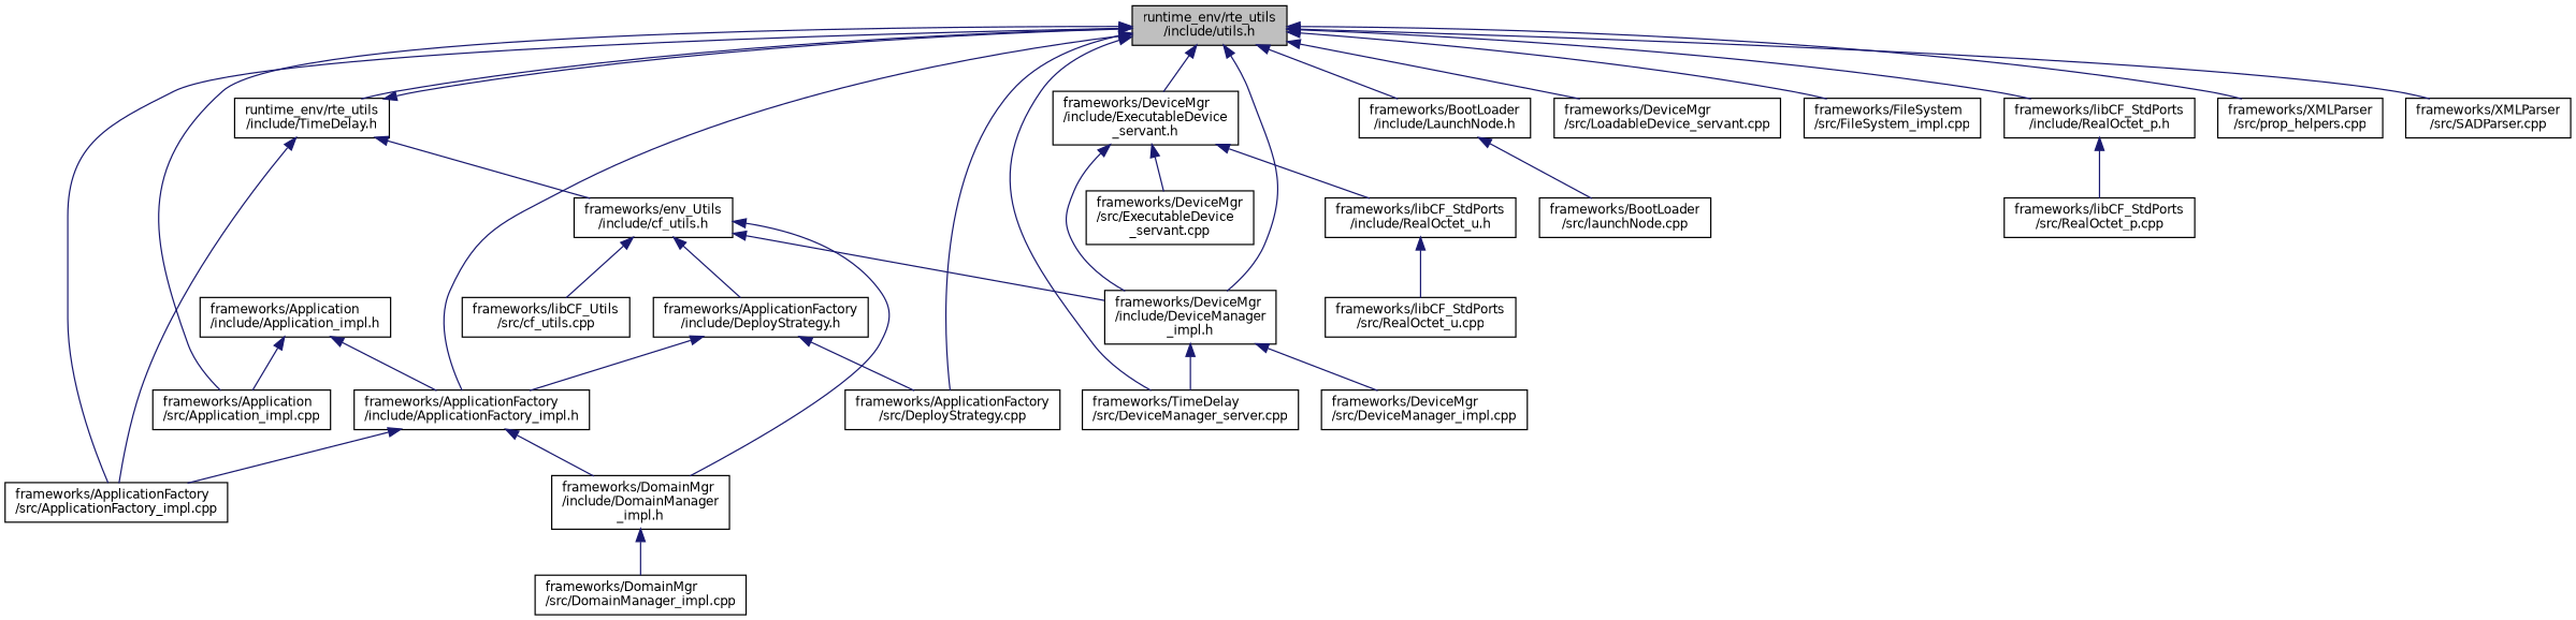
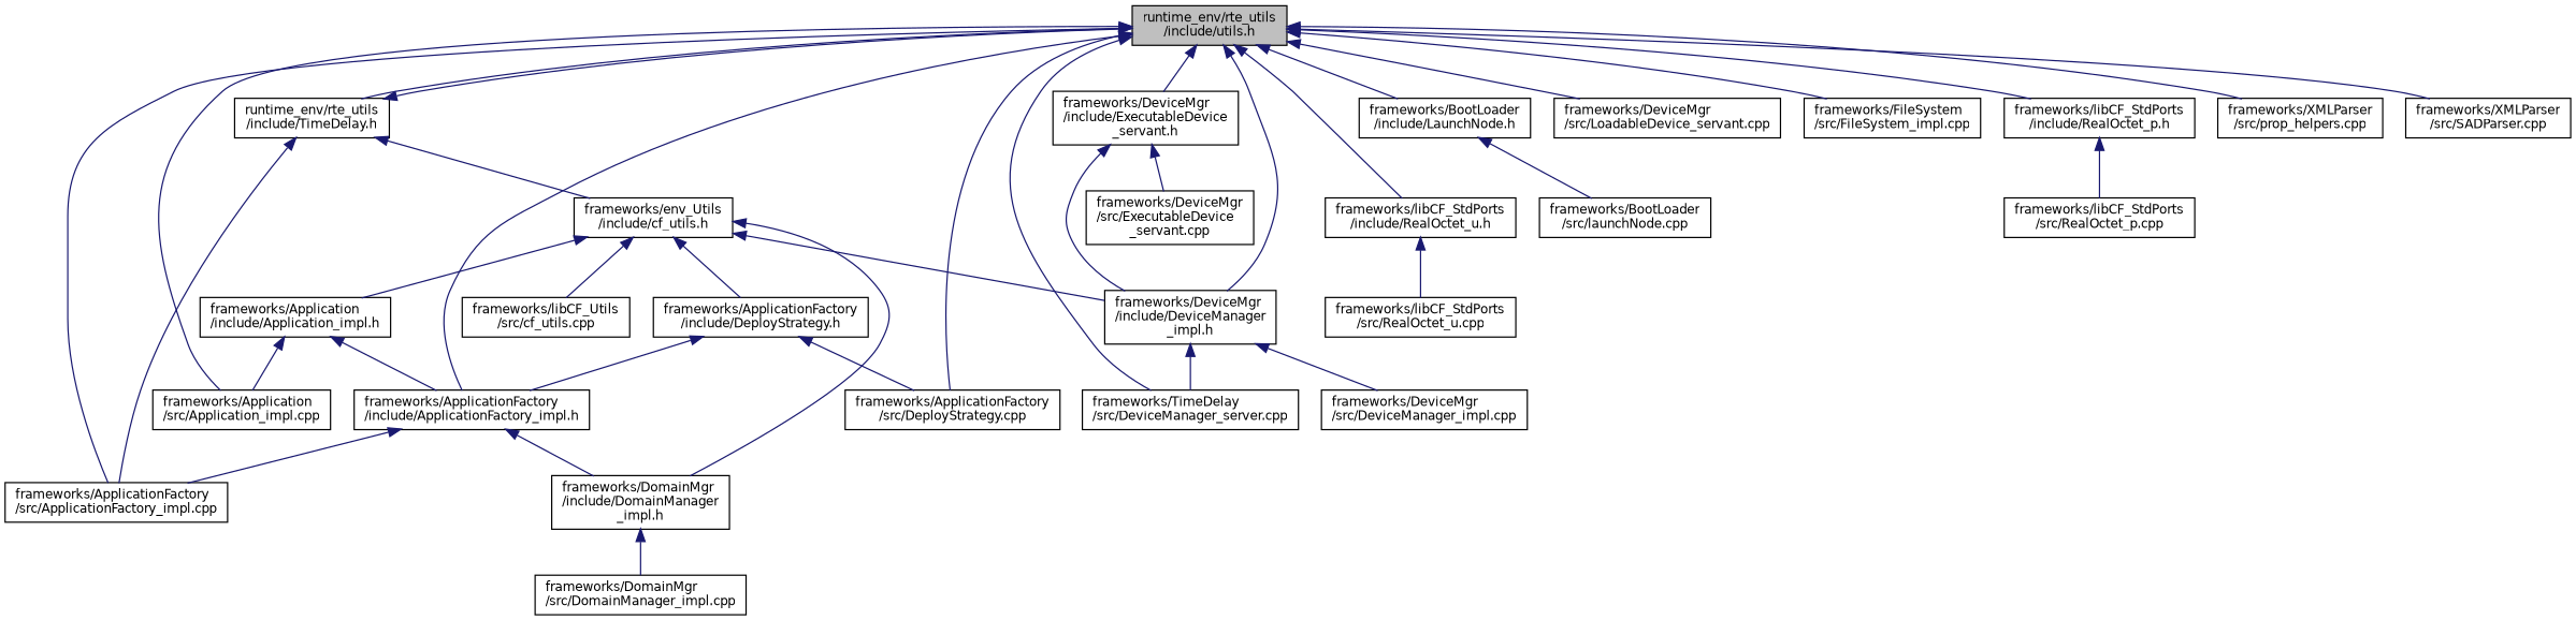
  digraph {
    node [color=black fillcolor=white fontname=Helvetica fontsize=10 shape=record style=filled]
    edge [color=midnightblue dir=back fontname=Helvetica fontsize=10 labelfontname=Helvetica labelfontsize=10 style=solid]
    n1 [fillcolor=grey75 fontcolor=black height=0.2 label="runtime_env/rte_utils\l/include/utils.h" width=0.4]
    n2 [height=0.2 label="frameworks/Application\l/src/Application_impl.cpp" width=0.4]
    n3 [height=0.2 label="frameworks/ApplicationFactory\l/include/ApplicationFactory_impl.h" width=0.4]
    n4 [height=0.2 label="frameworks/ApplicationFactory\l/src/ApplicationFactory_impl.cpp" width=0.4]
    n5 [height=0.2 label="frameworks/ApplicationFactory\l/src/DeployStrategy.cpp" width=0.4]
    n6 [height=0.2 label="frameworks/BootLoader\l/include/LaunchNode.h" width=0.4]
    n7 [height=0.2 label="frameworks/DeviceMgr\l/include/DeviceManager\l_impl.h" width=0.4]
    n8 [height=0.2 label="frameworks/TimeDelay\l/src/DeviceManager_server.cpp" width=0.4]
    n9 [height=0.2 label="frameworks/DeviceMgr\l/include/ExecutableDevice\l_servant.h" width=0.4]
    n10 [height=0.2 label="frameworks/DeviceMgr\l/src/LoadableDevice_servant.cpp" width=0.4]
    n11 [height=0.2 label="frameworks/FileSystem\l/src/FileSystem_impl.cpp" width=0.4]
    n12 [height=0.2 label="frameworks/libCF_StdPorts\l/include/RealOctet_p.h" width=0.4]
    n13 [height=0.2 label="frameworks/libCF_StdPorts\l/include/RealOctet_u.h" width=0.4]
    n14 [height=0.2 label="frameworks/XMLParser\l/src/prop_helpers.cpp" width=0.4]
    n15 [height=0.2 label="frameworks/XMLParser\l/src/SADParser.cpp" width=0.4]
    n16 [height=0.2 label="runtime_env/rte_utils\l/include/TimeDelay.h" width=0.4]
    n17 [height=0.2 label="frameworks/DomainMgr\l/include/DomainManager\l_impl.h" width=0.4]
    n18 [height=0.2 label="frameworks/BootLoader\l/src/launchNode.cpp" width=0.4]
    n19 [height=0.2 label="frameworks/DeviceMgr\l/src/DeviceManager_impl.cpp" width=0.4]
    n20 [height=0.2 label="frameworks/DeviceMgr\l/src/ExecutableDevice\l_servant.cpp" width=0.4]
    n21 [height=0.2 label="frameworks/libCF_StdPorts\l/src/RealOctet_p.cpp" width=0.4]
    n22 [height=0.2 label="frameworks/libCF_StdPorts\l/src/RealOctet_u.cpp" width=0.4]
    n23 [height=0.2 label="frameworks/env_Utils\l/include/cf_utils.h" width=0.4]
    n24 [height=0.2 label="frameworks/DomainMgr\l/src/DomainManager_impl.cpp" width=0.4]
    n25 [height=0.2 label="frameworks/Application\l/include/Application_impl.h" width=0.4]
    n26 [height=0.2 label="frameworks/ApplicationFactory\l/include/DeployStrategy.h" width=0.4]
    n27 [height=0.2 label="frameworks/libCF_Utils\l/src/cf_utils.cpp" width=0.4]
    n1 -> n2
    n1 -> n3
    n1 -> n4
    n1 -> n5
    n1 -> n6
    n1 -> n7
    n1 -> n8
    n1 -> n9
    n1 -> n10
    n1 -> n11
    n1 -> n12
-   n9 -> n13
+   n1 -> n13
    n1 -> n14
    n1 -> n15
    n1 -> n16
    n3 -> n4
    n3 -> n17
    n6 -> n18
    n7 -> n8
    n7 -> n19
    n9 -> n7
    n9 -> n20
    n12 -> n21
    n13 -> n22
    n16 -> n1
    n16 -> n4
    n16 -> n23
    n17 -> n24
    n23 -> n7
    n23 -> n17
+   n23 -> n25
    n23 -> n26
    n23 -> n27
    n25 -> n2
    n25 -> n3
    n26 -> n3
    n26 -> n5
  }
